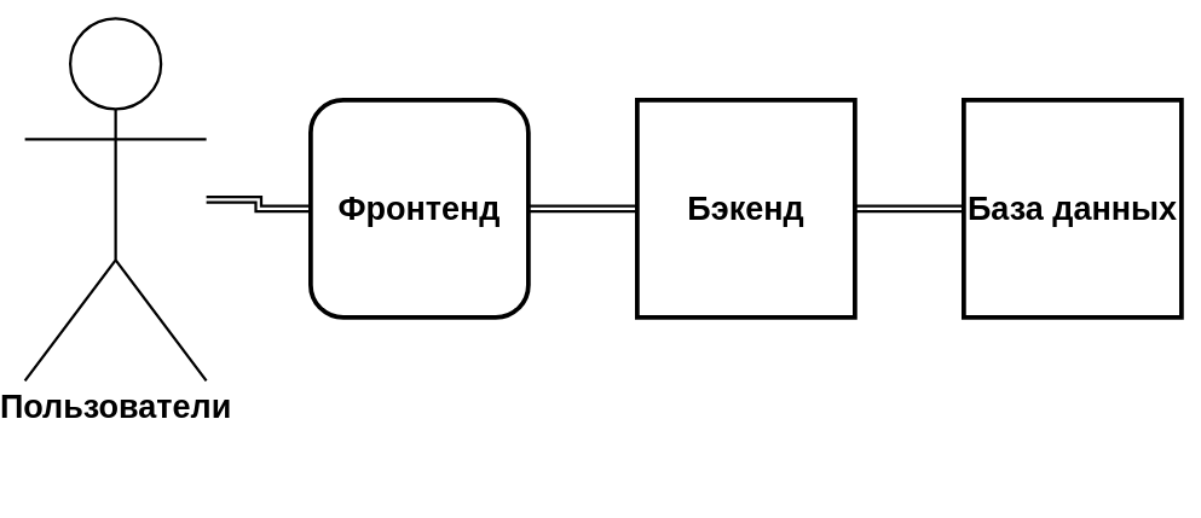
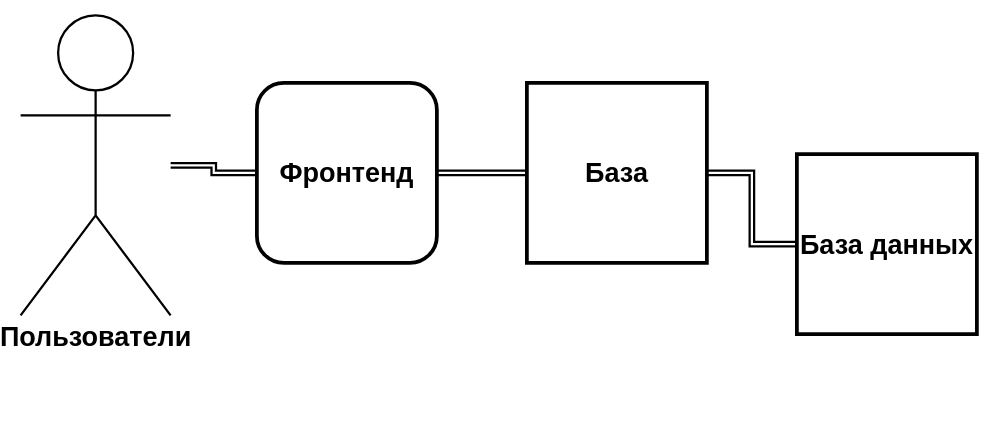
  <mxCell id="0" />
  <mxCell id="1" parent="0" />
  <mxCell id="2" style="edgeStyle=orthogonalEdgeStyle;rounded=0;orthogonalLoop=1;jettySize=auto;html=1;entryX=0.5;entryY=0;entryDx=0;entryDy=0;strokeWidth=3;shape=link;" parent="1" edge="1"><mxGeometry relative="1" as="geometry"><mxPoint x="1047.2" y="550" as="sourcePoint" /></mxGeometry></mxCell>
  <mxCell id="3" style="edgeStyle=orthogonalEdgeStyle;rounded=0;orthogonalLoop=1;jettySize=auto;html=1;strokeWidth=3;shape=link;" parent="1" edge="1"><mxGeometry relative="1" as="geometry"><mxPoint x="1047.2" y="550" as="sourcePoint" /></mxGeometry></mxCell>
  <mxCell id="4" style="edgeStyle=orthogonalEdgeStyle;rounded=0;orthogonalLoop=1;jettySize=auto;html=1;strokeWidth=3;shape=link;" parent="1" edge="1"><mxGeometry relative="1" as="geometry"><mxPoint x="1047.2" y="550" as="sourcePoint" /></mxGeometry></mxCell>
  <mxCell id="5" style="edgeStyle=orthogonalEdgeStyle;rounded=0;orthogonalLoop=1;jettySize=auto;html=1;strokeWidth=3;shape=link;" parent="1" edge="1"><mxGeometry relative="1" as="geometry"><mxPoint x="685" y="235" as="targetPoint" /></mxGeometry></mxCell>
  <mxCell id="6" style="edgeStyle=orthogonalEdgeStyle;shape=link;rounded=0;orthogonalLoop=1;jettySize=auto;html=1;entryX=0;entryY=0.5;entryDx=0;entryDy=0;fontSize=24;strokeWidth=3;" parent="1" source="7" target="11" edge="1"><mxGeometry relative="1" as="geometry" /></mxCell>
  <mxCell id="7" value="&lt;font style=&quot;font-size: 36px&quot;&gt;Фронтенд&lt;/font&gt;" style="whiteSpace=wrap;html=1;fontFamily=Helvetica;fontSize=12;fontColor=#000000;align=center;strokeColor=#000000;fillColor=#ffffff;fontStyle=1;strokeWidth=5;rounded=1;" parent="1" vertex="1"><mxGeometry x="335" y="110" width="240" height="240" as="geometry" /></mxCell>
  <mxCell id="8" style="edgeStyle=orthogonalEdgeStyle;rounded=0;orthogonalLoop=1;jettySize=auto;html=1;strokeWidth=3;shape=link;" parent="1" source="9" target="7" edge="1"><mxGeometry relative="1" as="geometry" /></mxCell>
  <mxCell id="9" value="&lt;font style=&quot;font-size: 36px&quot;&gt;Пользователи&lt;/font&gt;" style="shape=umlActor;verticalLabelPosition=bottom;verticalAlign=top;html=1;outlineConnect=0;strokeWidth=3;fontStyle=1" parent="1" vertex="1"><mxGeometry x="20" y="20" width="200" height="400" as="geometry" /></mxCell>
  <mxCell id="10" style="edgeStyle=orthogonalEdgeStyle;shape=link;rounded=0;orthogonalLoop=1;jettySize=auto;html=1;fontSize=24;strokeWidth=3;" parent="1" source="11" target="12" edge="1"><mxGeometry relative="1" as="geometry" /></mxCell>
- <mxCell id="11" value="&lt;font style=&quot;font-size: 36px&quot;&gt;Бэкенд&lt;/font&gt;" style="rounded=0;whiteSpace=wrap;html=1;fontFamily=Helvetica;fontSize=12;fontColor=#000000;align=center;strokeColor=#000000;fillColor=#ffffff;fontStyle=1;strokeWidth=5;" parent="1" vertex="1"><mxGeometry x="695" y="110" width="240" height="240" as="geometry" /></mxCell>
- <mxCell id="12" value="&lt;font style=&quot;font-size: 36px&quot;&gt;База данных&lt;br&gt;&lt;/font&gt;" style="rounded=0;whiteSpace=wrap;html=1;fontFamily=Helvetica;fontSize=12;fontColor=#000000;align=center;strokeColor=#000000;fillColor=#ffffff;fontStyle=1;strokeWidth=5;" parent="1" vertex="1"><mxGeometry x="1055" y="110" width="240" height="240" as="geometry" /></mxCell>
+ <mxCell id="11" value="&lt;font style=&quot;font-size: 36px&quot;&gt;База&lt;/font&gt;" style="rounded=0;whiteSpace=wrap;html=1;fontFamily=Helvetica;fontSize=12;fontColor=#000000;align=center;strokeColor=#000000;fillColor=#ffffff;fontStyle=1;strokeWidth=5;" parent="1" vertex="1"><mxGeometry x="695" y="110" width="240" height="240" as="geometry" /></mxCell>
+ <mxCell id="12" value="&lt;font style=&quot;font-size: 36px&quot;&gt;База данных&lt;br&gt;&lt;/font&gt;" style="rounded=0;whiteSpace=wrap;html=1;fontFamily=Helvetica;fontSize=12;fontColor=#000000;align=center;strokeColor=#000000;fillColor=#ffffff;fontStyle=1;strokeWidth=5;" parent="1" vertex="1"><mxGeometry x="1055" y="205" width="240" height="240" as="geometry" /></mxCell>
